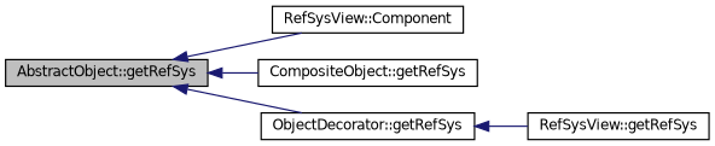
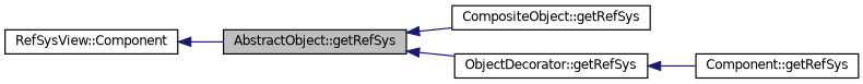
  digraph {
    rankdir=LR
    node [color=black fillcolor=white fontname=Helvetica fontsize=10 shape=record style=filled]
    edge [color=midnightblue dir=back fontname=Helvetica fontsize=10 labelfontname=Helvetica labelfontsize=10 style=solid]
    n1 [fillcolor=grey75 fontcolor=black height=0.2 label="AbstractObject::getRefSys" width=0.4]
    n2 [height=0.2 label="RefSysView::Component" width=0.4]
    n3 [height=0.2 label="CompositeObject::getRefSys" width=0.4]
    n4 [height=0.2 label="ObjectDecorator::getRefSys" width=0.4]
-   n5 [height=0.2 label="RefSysView::getRefSys" width=0.4]
-   n1 -> n2
+   n5 [height=0.2 label="Component::getRefSys" width=0.4]
+   n2 -> n1
    n1 -> n3
    n1 -> n4
    n4 -> n5
  }
